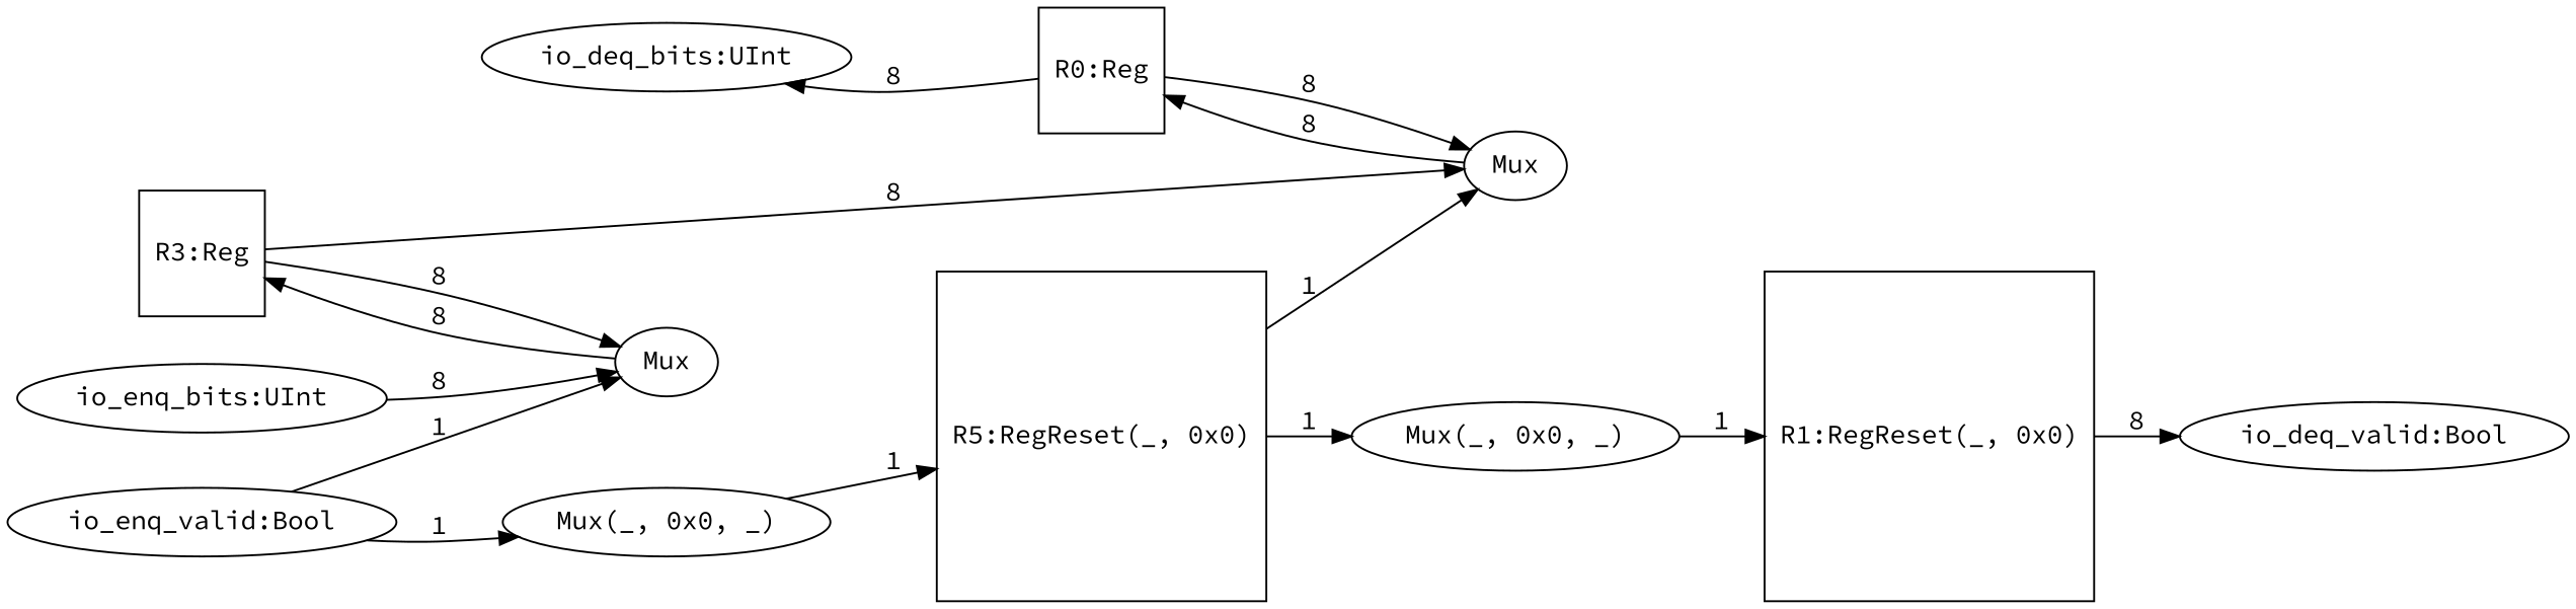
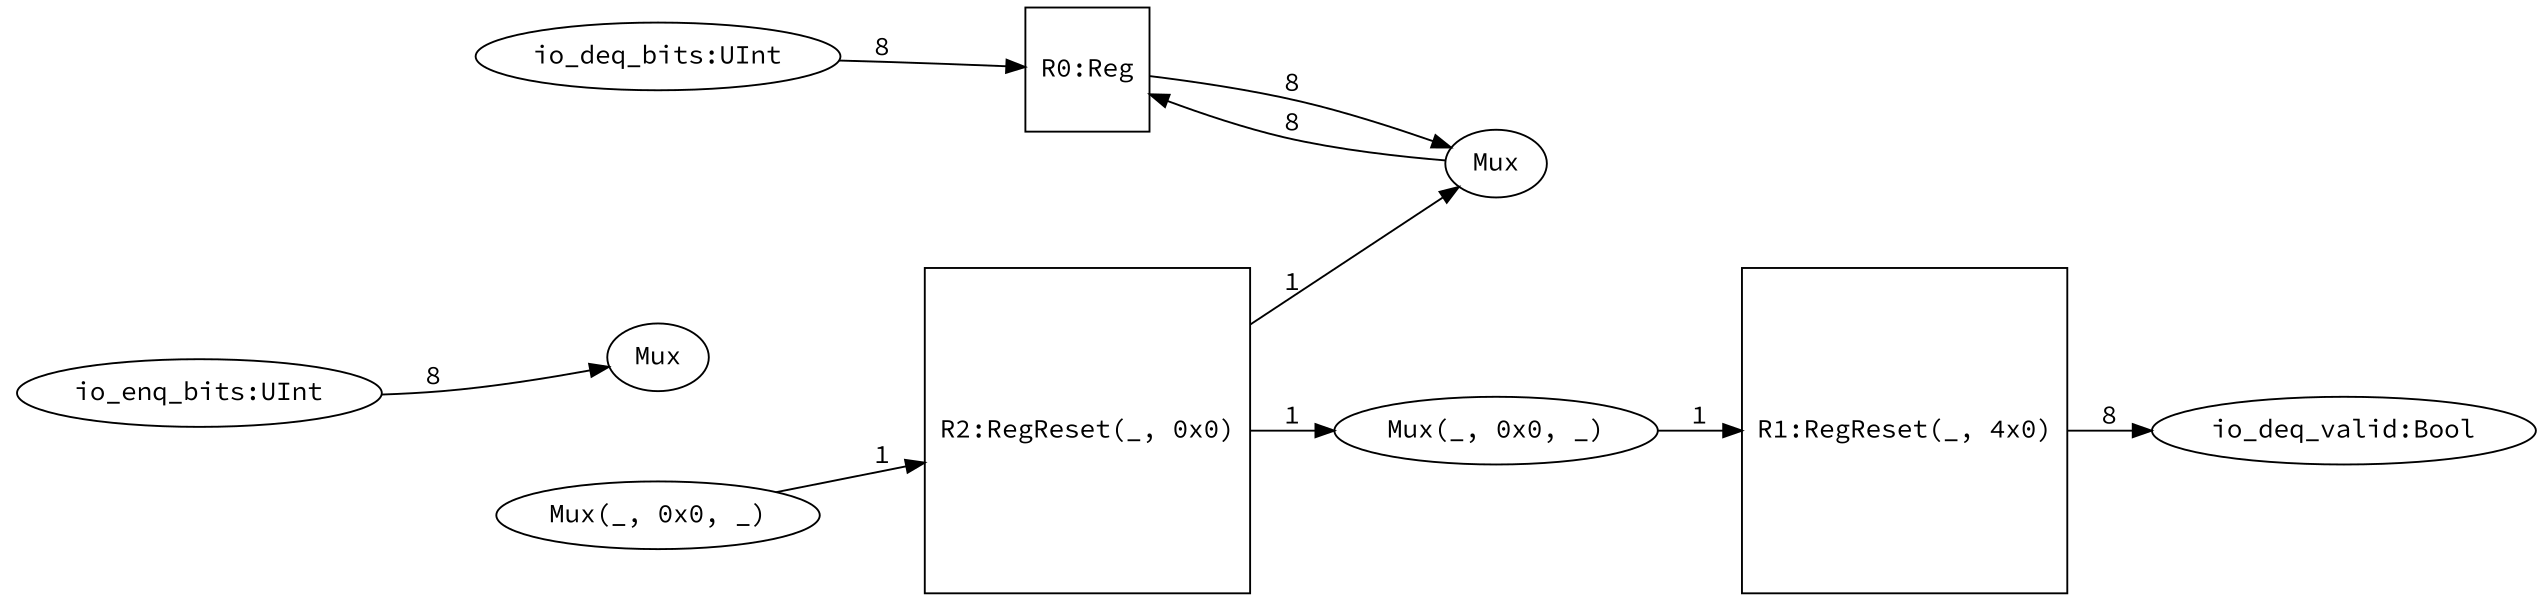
  digraph {
    fontname="Source Code Pro"
    rankdir=LR
    node [fontname="Source Code Pro"]
    edge [fontname="Source Code Pro"]
    n1 [label="io_deq_bits:UInt"]
    n2 [label="R0:Reg" shape=square]
    n3 [label=Mux]
-   n4 [label="R3:Reg" shape=square]
    n5 [label=Mux]
    n6 [label="io_enq_bits:UInt"]
-   n7 [label="io_enq_valid:Bool"]
    n8 [label="Mux(_, 0x0, _)"]
-   n9 [label="R5:RegReset(_, 0x0)" shape=square]
+   n9 [label="R2:RegReset(_, 0x0)" shape=square]
    n10 [label="Mux(_, 0x0, _)"]
-   n11 [label="R1:RegReset(_, 0x0)" shape=square]
+   n11 [label="R1:RegReset(_, 4x0)" shape=square]
    n12 [label="io_deq_valid:Bool"]
-   n2 -> n1 [label=8]
+   n1 -> n2 [label=8]
    n2 -> n3 [label=8]
    n3 -> n2 [label=8]
-   n4 -> n3 [label=8]
-   n4 -> n5 [label=8]
-   n5 -> n4 [label=8]
    n6 -> n5 [label=8]
-   n7 -> n5 [label=1]
-   n7 -> n8 [label=1]
    n8 -> n9 [label=1]
    n9 -> n3 [label=1]
    n9 -> n10 [label=1]
    n10 -> n11 [label=1]
    n11 -> n12 [label=8]
  }
